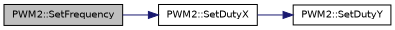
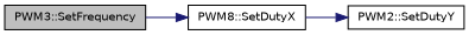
  digraph {
    rankdir=LR
    node [color=black fillcolor=white fontname=Helvetica fontsize=10 shape=record style=filled]
    edge [color=midnightblue fontname=Helvetica fontsize=10 labelfontname=Helvetica labelfontsize=10 style=solid]
-   n1 [fillcolor=grey75 fontcolor=black height=0.2 label="PWM2::SetFrequency" width=0.4]
-   n2 [height=0.2 label="PWM2::SetDutyX" width=0.4]
+   n1 [fillcolor=grey75 fontcolor=black height=0.2 label="PWM3::SetFrequency" width=0.4]
+   n2 [height=0.2 label="PWM8::SetDutyX" width=0.4]
    n3 [height=0.2 label="PWM2::SetDutyY" width=0.4]
    n1 -> n2
    n2 -> n3
  }
